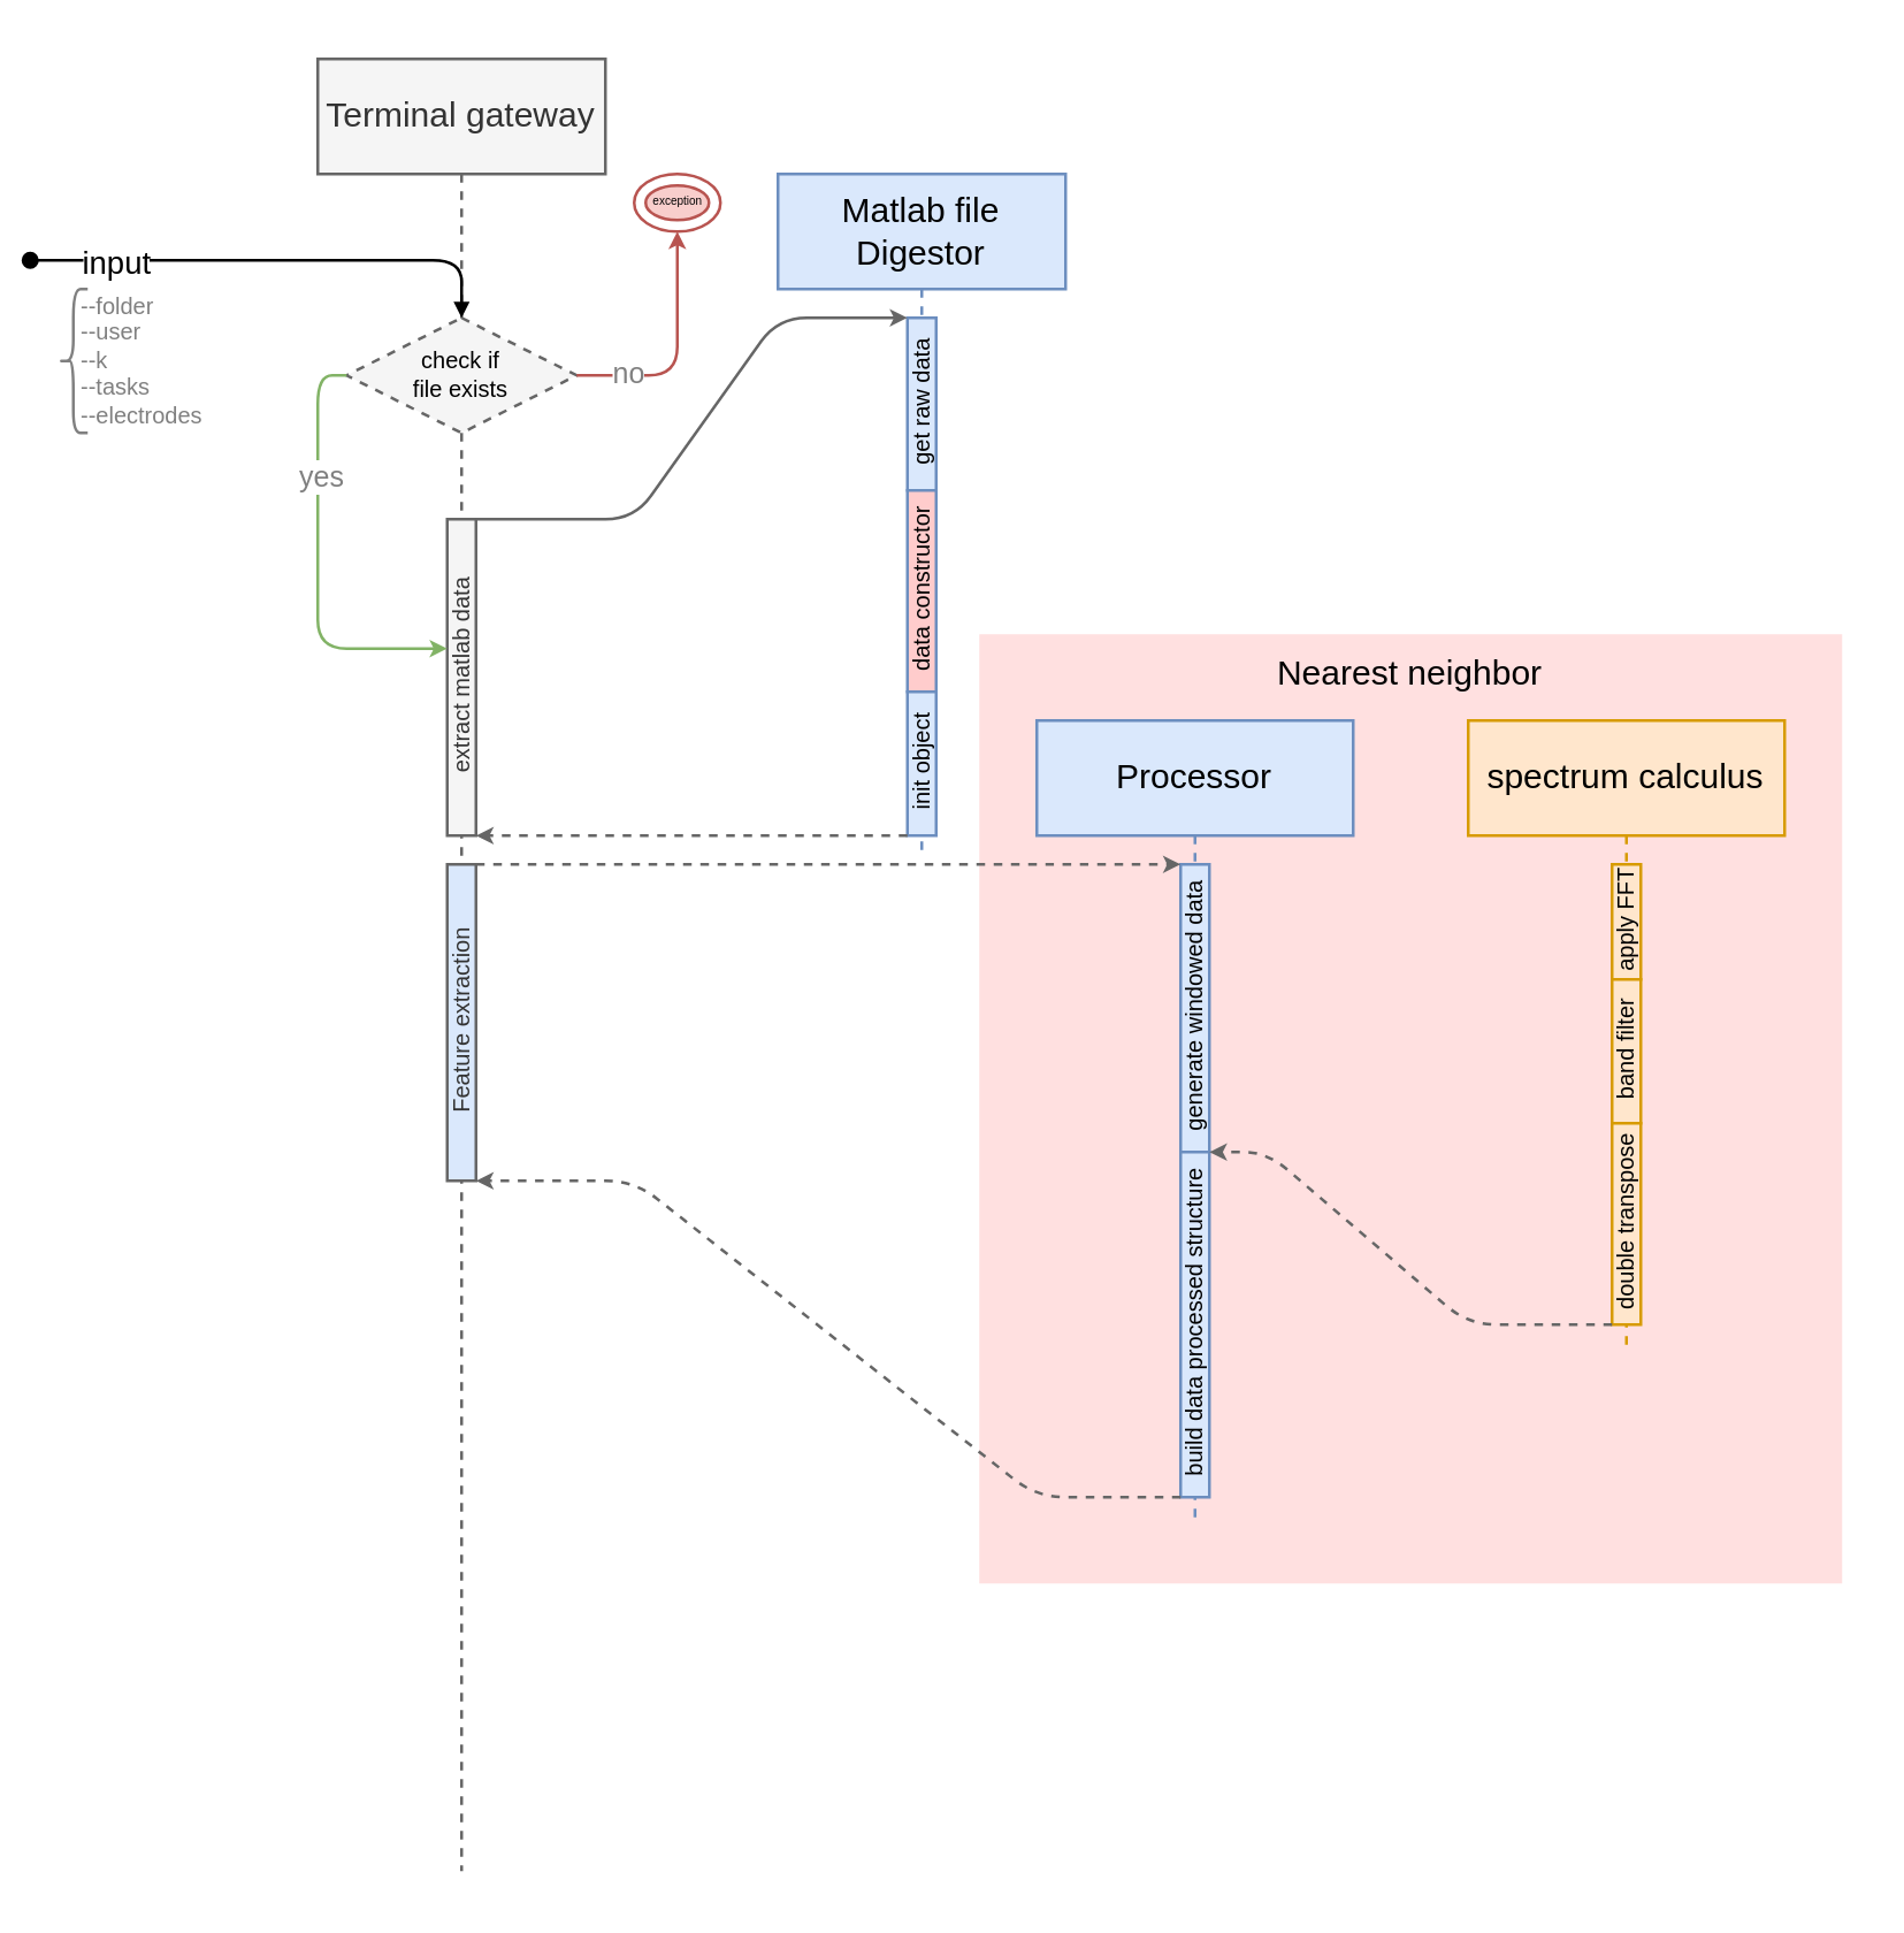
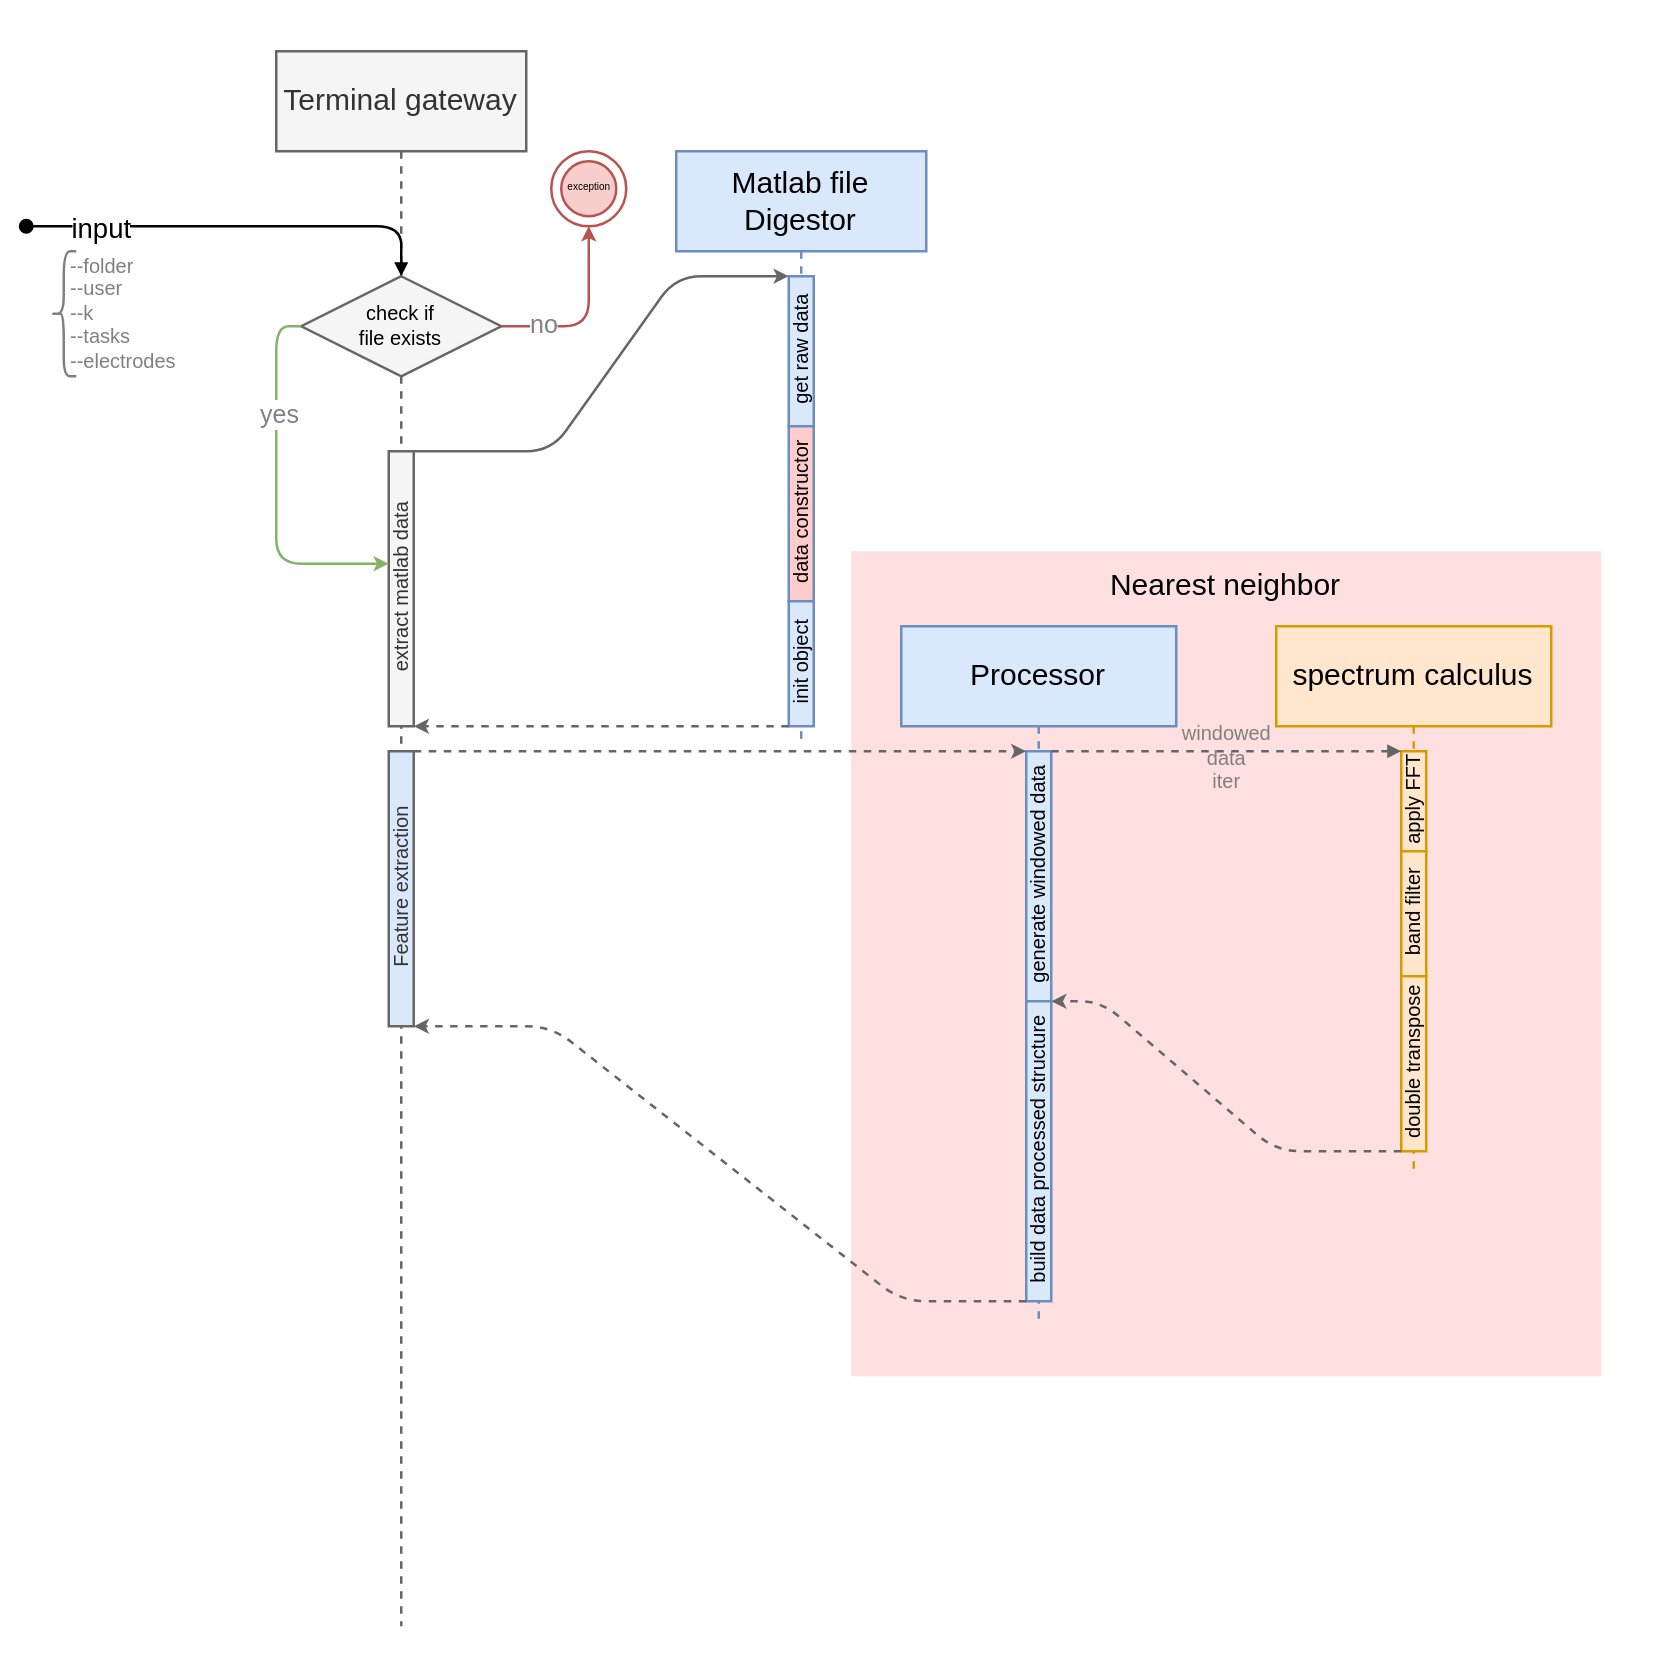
  <mxCell id="0" />
  <mxCell id="1" parent="0" />
  <mxCell id="2" value="Nearest neighbor" style="rounded=0;whiteSpace=wrap;html=1;fontSize=12;strokeColor=none;align=center;verticalAlign=top;fillColor=#FFCCCC;perimeter=ellipsePerimeter;opacity=60;comic=0;" vertex="1" parent="1"><mxGeometry x="340" y="220" width="300" height="330" as="geometry" /></mxCell>
  <mxCell id="3" value="&lt;span&gt;Terminal gateway&lt;br&gt;&lt;/span&gt;" style="shape=umlLifeline;perimeter=lifelinePerimeter;whiteSpace=wrap;html=1;container=1;collapsible=0;recursiveResize=0;outlineConnect=0;fillColor=#f5f5f5;strokeColor=#666666;fontColor=#333333;" vertex="1" parent="1"><mxGeometry x="110" y="20" width="100" height="630" as="geometry" /></mxCell>
  <mxCell id="4" value="input" style="html=1;verticalAlign=bottom;startArrow=oval;endArrow=block;startSize=5;endSize=3;" edge="1" target="6" parent="3"><mxGeometry x="-0.647" y="-10" relative="1" as="geometry"><mxPoint x="-100" y="70" as="sourcePoint" /><mxPoint x="40" y="70" as="targetPoint" /><Array as="points"><mxPoint x="50" y="70" /></Array><mxPoint as="offset" /></mxGeometry></mxCell>
  <mxCell id="5" value="extract matlab data" style="html=1;points=[];perimeter=orthogonalPerimeter;horizontal=0;fontSize=8;fillColor=#f5f5f5;strokeColor=#666666;fontColor=#333333;" vertex="1" parent="3"><mxGeometry x="45" y="160" width="10" height="110" as="geometry" /></mxCell>
- <mxCell id="6" value="&lt;span style=&quot;color: rgb(0, 0, 0); font-size: 8px;&quot;&gt;check if&lt;br style=&quot;font-size: 8px;&quot;&gt;file exists&lt;/span&gt;" style="rhombus;whiteSpace=wrap;html=1;fillColor=#f5f5f5;strokeColor=#666666;fontSize=8;fontColor=#333333;align=center;verticalAlign=middle;dashed=1;" vertex="1" parent="3"><mxGeometry x="10" y="90" width="80" height="40" as="geometry" /></mxCell>
+ <mxCell id="6" value="&lt;span style=&quot;color: rgb(0, 0, 0); font-size: 8px;&quot;&gt;check if&lt;br style=&quot;font-size: 8px;&quot;&gt;file exists&lt;/span&gt;" style="rhombus;whiteSpace=wrap;html=1;fillColor=#f5f5f5;strokeColor=#666666;fontSize=8;fontColor=#333333;align=center;verticalAlign=middle;" vertex="1" parent="3"><mxGeometry x="10" y="90" width="80" height="40" as="geometry" /></mxCell>
  <mxCell id="7" value="yes" style="edgeStyle=orthogonalEdgeStyle;html=1;align=left;verticalAlign=top;endArrow=classic;endSize=3;strokeColor=#82b366;fontSize=10;fontColor=#808080;exitX=0;exitY=0.5;exitDx=0;exitDy=0;fillColor=#d5e8d4;endFill=1;" edge="1" source="6" parent="3" target="5"><mxGeometry x="-0.559" y="-8" relative="1" as="geometry"><mxPoint x="110" y="155" as="targetPoint" /><Array as="points"><mxPoint y="110" /><mxPoint y="205" /></Array><mxPoint as="offset" /></mxGeometry></mxCell>
  <mxCell id="8" value="Feature extraction" style="html=1;points=[];perimeter=orthogonalPerimeter;horizontal=0;fontSize=8;fillColor=#dae8fc;strokeColor=#666666;fontColor=#333333;" vertex="1" parent="3"><mxGeometry x="45" y="280" width="10" height="110" as="geometry" /></mxCell>
  <mxCell id="9" value="--folder&lt;br style=&quot;font-size: 8px;&quot;&gt;--user&lt;br style=&quot;font-size: 8px;&quot;&gt;--k&lt;br style=&quot;font-size: 8px;&quot;&gt;--tasks&lt;br style=&quot;font-size: 8px;&quot;&gt;--electrodes" style="text;html=1;strokeColor=none;fillColor=none;align=left;verticalAlign=middle;whiteSpace=wrap;rounded=0;fontColor=#808080;fontSize=8;" vertex="1" parent="1"><mxGeometry x="26" y="100" width="50" height="50" as="geometry" /></mxCell>
  <mxCell id="10" value="" style="shape=curlyBracket;whiteSpace=wrap;html=1;rounded=1;fontSize=8;fontColor=#808080;align=left;size=0.5;strokeColor=#808080;" vertex="1" parent="1"><mxGeometry x="20" y="100" width="10" height="50" as="geometry" /></mxCell>
  <mxCell id="11" value="&lt;span&gt;Matlab file&lt;br&gt;Digestor&lt;br&gt;&lt;/span&gt;" style="shape=umlLifeline;perimeter=lifelinePerimeter;whiteSpace=wrap;html=1;container=1;collapsible=0;recursiveResize=0;outlineConnect=0;fillColor=#dae8fc;strokeColor=#6c8ebf;" vertex="1" parent="1"><mxGeometry x="270" y="60" width="100" height="237" as="geometry" /></mxCell>
  <mxCell id="12" value="get raw data" style="html=1;points=[];perimeter=orthogonalPerimeter;horizontal=0;fontSize=8;fillColor=#dae8fc;strokeColor=#6c8ebf;" vertex="1" parent="11"><mxGeometry x="45" y="50" width="10" height="60" as="geometry" /></mxCell>
  <mxCell id="13" value="data constructor" style="html=1;points=[];perimeter=orthogonalPerimeter;horizontal=0;fontSize=8;fillColor=#ffcccc;strokeColor=#6c8ebf;" vertex="1" parent="11"><mxGeometry x="45" y="110" width="10" height="70" as="geometry" /></mxCell>
  <mxCell id="14" value="init object" style="html=1;points=[];perimeter=orthogonalPerimeter;horizontal=0;fontSize=8;fillColor=#dae8fc;strokeColor=#6c8ebf;" vertex="1" parent="11"><mxGeometry x="45" y="180" width="10" height="50" as="geometry" /></mxCell>
  <mxCell id="15" value="" style="endArrow=classic;html=1;fontSize=10;fontColor=#808080;startSize=5;endSize=3;fillColor=#f5f5f5;strokeColor=#666666;" edge="1" parent="1" source="5" target="12"><mxGeometry width="50" height="50" relative="1" as="geometry"><mxPoint x="200" y="160" as="sourcePoint" /><mxPoint x="290" y="180" as="targetPoint" /><Array as="points"><mxPoint x="220" y="180" /><mxPoint x="270" y="110" /></Array></mxGeometry></mxCell>
  <mxCell id="16" value="no" style="edgeStyle=orthogonalEdgeStyle;html=1;align=left;verticalAlign=bottom;endArrow=classic;endSize=3;strokeColor=#b85450;fontSize=10;fontColor=#808080;fillColor=#f8cecc;endFill=1;" edge="1" source="6" parent="1" target="17"><mxGeometry x="-0.733" y="-8" relative="1" as="geometry"><mxPoint x="240" y="95" as="targetPoint" /><Array as="points"><mxPoint x="235" y="130" /></Array><mxPoint as="offset" /></mxGeometry></mxCell>
- <mxCell id="17" value="exception" style="ellipse;html=1;shape=endState;fillColor=#f8cecc;strokeColor=#b85450;fontSize=4;align=center;verticalAlign=middle;" vertex="1" parent="1"><mxGeometry x="220" y="60" width="30" height="20" as="geometry" /></mxCell>
+ <mxCell id="17" value="exception" style="ellipse;html=1;shape=endState;fillColor=#f8cecc;strokeColor=#b85450;fontSize=4;align=center;verticalAlign=middle;" vertex="1" parent="1"><mxGeometry x="220" y="60" width="30" height="30" as="geometry" /></mxCell>
  <mxCell id="18" value="" style="endArrow=classic;html=1;dashed=1;fontSize=8;fontColor=#808080;startSize=5;endSize=3;fillColor=#f5f5f5;strokeColor=#666666;" edge="1" parent="1" source="14" target="5"><mxGeometry width="50" height="50" relative="1" as="geometry"><mxPoint x="230" y="260" as="sourcePoint" /><mxPoint x="280" y="210" as="targetPoint" /><Array as="points"><mxPoint x="260" y="290" /></Array></mxGeometry></mxCell>
  <mxCell id="19" value="&lt;span&gt;Processor&lt;br&gt;&lt;/span&gt;" style="shape=umlLifeline;perimeter=lifelinePerimeter;whiteSpace=wrap;html=1;container=1;collapsible=0;recursiveResize=0;outlineConnect=0;fillColor=#dae8fc;strokeColor=#6c8ebf;" vertex="1" parent="1"><mxGeometry x="360" y="250" width="110" height="280" as="geometry" /></mxCell>
  <mxCell id="20" value="generate windowed data" style="html=1;points=[];perimeter=orthogonalPerimeter;horizontal=0;fontSize=8;fillColor=#dae8fc;strokeColor=#6c8ebf;" vertex="1" parent="19"><mxGeometry x="50" y="50" width="10" height="100" as="geometry" /></mxCell>
  <mxCell id="21" value="build data processed structure" style="html=1;points=[];perimeter=orthogonalPerimeter;horizontal=0;fontSize=8;fillColor=#dae8fc;strokeColor=#6c8ebf;" vertex="1" parent="19"><mxGeometry x="50" y="150" width="10" height="120" as="geometry" /></mxCell>
  <mxCell id="22" value="" style="endArrow=classic;html=1;fontSize=10;fontColor=#808080;startSize=5;endSize=3;fillColor=#f5f5f5;strokeColor=#666666;dashed=1;" edge="1" parent="1" source="8" target="20"><mxGeometry width="50" height="50" relative="1" as="geometry"><mxPoint x="190" y="370" as="sourcePoint" /><mxPoint x="340" y="300" as="targetPoint" /><Array as="points"><mxPoint x="350" y="300" /><mxPoint x="370" y="300" /></Array></mxGeometry></mxCell>
  <mxCell id="23" value="&lt;span&gt;spectrum calculus&lt;br&gt;&lt;/span&gt;" style="shape=umlLifeline;perimeter=lifelinePerimeter;whiteSpace=wrap;html=1;container=1;collapsible=0;recursiveResize=0;outlineConnect=0;fillColor=#ffe6cc;strokeColor=#d79b00;" vertex="1" parent="1"><mxGeometry x="510" y="250" width="110" height="220" as="geometry" /></mxCell>
  <mxCell id="24" value="apply FFT" style="html=1;points=[];perimeter=orthogonalPerimeter;fontSize=8;strokeColor=#d79b00;align=center;verticalAlign=middle;fillColor=#ffe6cc;horizontal=0;" vertex="1" parent="23"><mxGeometry x="50" y="50" width="10" height="40" as="geometry" /></mxCell>
  <mxCell id="25" value="band filter" style="html=1;points=[];perimeter=orthogonalPerimeter;fontSize=8;strokeColor=#d79b00;align=center;verticalAlign=middle;fillColor=#ffe6cc;horizontal=0;" vertex="1" parent="23"><mxGeometry x="50" y="90" width="10" height="50" as="geometry" /></mxCell>
  <mxCell id="26" value="double transpose" style="html=1;points=[];perimeter=orthogonalPerimeter;fontSize=8;strokeColor=#d79b00;align=center;verticalAlign=middle;fillColor=#ffe6cc;horizontal=0;" vertex="1" parent="23"><mxGeometry x="50" y="140" width="10" height="70" as="geometry" /></mxCell>
+ <mxCell id="27" value="windowed&lt;br&gt;data&lt;br&gt;iter" style="html=1;verticalAlign=bottom;endArrow=block;entryX=0;entryY=0;dashed=1;fontSize=8;fontColor=#808080;startSize=5;endSize=3;fillColor=#f5f5f5;strokeColor=#666666;labelBackgroundColor=none;" edge="1" target="24" parent="1" source="20"><mxGeometry y="-20" relative="1" as="geometry"><mxPoint x="485" y="300" as="sourcePoint" /><mxPoint as="offset" /></mxGeometry></mxCell>
  <mxCell id="28" value="" style="html=1;verticalAlign=bottom;endArrow=classic;dashed=1;endSize=3;fontSize=8;fontColor=#808080;endFill=1;startArrow=none;fillColor=#f5f5f5;strokeColor=#666666;" edge="1" source="26" parent="1" target="20"><mxGeometry relative="1" as="geometry"><mxPoint x="485" y="376" as="targetPoint" /><mxPoint x="469.92" y="422.832" as="sourcePoint" /><Array as="points"><mxPoint x="510" y="460" /><mxPoint x="440" y="400" /></Array></mxGeometry></mxCell>
  <mxCell id="29" value="" style="html=1;verticalAlign=bottom;endArrow=classic;dashed=1;endSize=3;fontSize=8;fontColor=#808080;endFill=1;startArrow=none;fillColor=#f5f5f5;strokeColor=#666666;" edge="1" parent="1" source="21" target="8"><mxGeometry relative="1" as="geometry"><mxPoint x="270" y="450" as="targetPoint" /><mxPoint x="410" y="510" as="sourcePoint" /><Array as="points"><mxPoint x="360" y="520" /><mxPoint x="220" y="410" /></Array></mxGeometry></mxCell>
